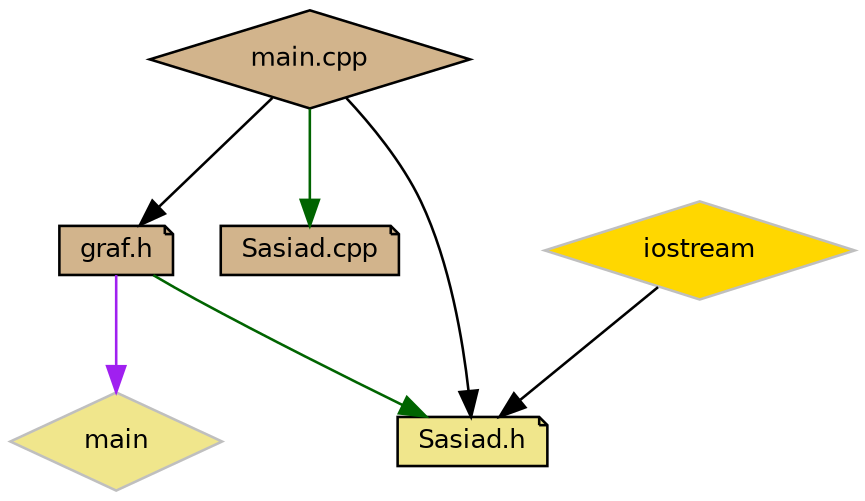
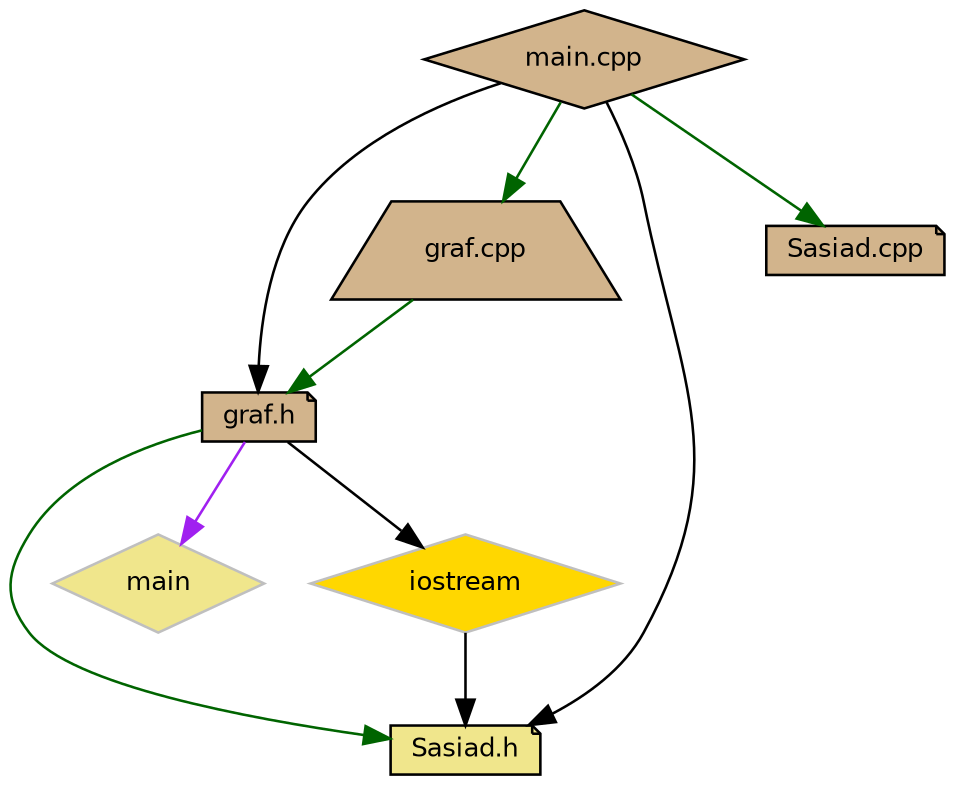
  digraph {
    node [color=black fillcolor=tan fontname=Helvetica fontsize=10 shape=diamond style=filled]
    edge [color=black fontname=Helvetica fontsize=10 labelfontname=Helvetica labelfontsize=10 style=solid]
    n1 [fontcolor=black height=0.2 label="main.cpp" width=0.4]
    n2 [height=0.2 label="graf.h" shape=note width=0.4]
    n3 [fillcolor=khaki height=0.2 label="Sasiad.h" shape=note width=0.4]
+   n4 [height=0.2 label="graf.cpp" shape=trapezium width=0.4]
    n5 [height=0.2 label="Sasiad.cpp" shape=note width=0.4]
    n6 [color=grey75 fillcolor=khaki height=0.2 label=main width=0.4]
    n7 [color=grey75 fillcolor=gold height=0.2 label=iostream width=0.4]
    n1 -> n2
    n1 -> n3
+   n1 -> n4 [color=darkgreen]
    n1 -> n5 [color=darkgreen]
    n2 -> n3 [color=darkgreen]
    n2 -> n6 [color=purple]
+   n2 -> n7
+   n4 -> n2 [color=darkgreen]
    n7 -> n3
  }
